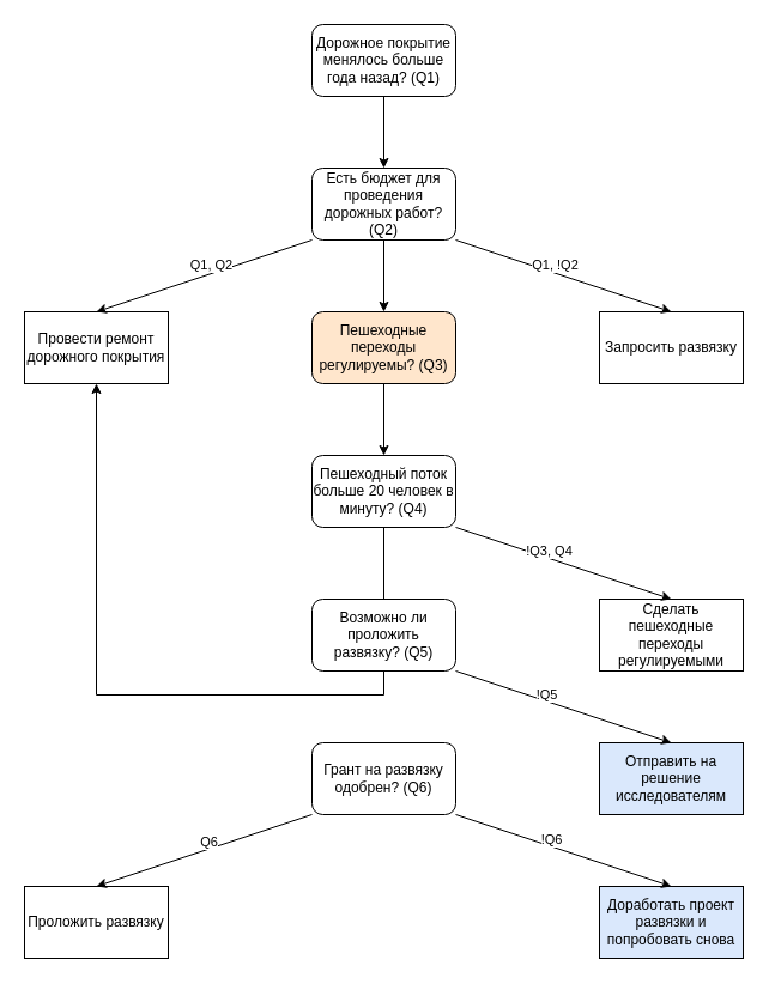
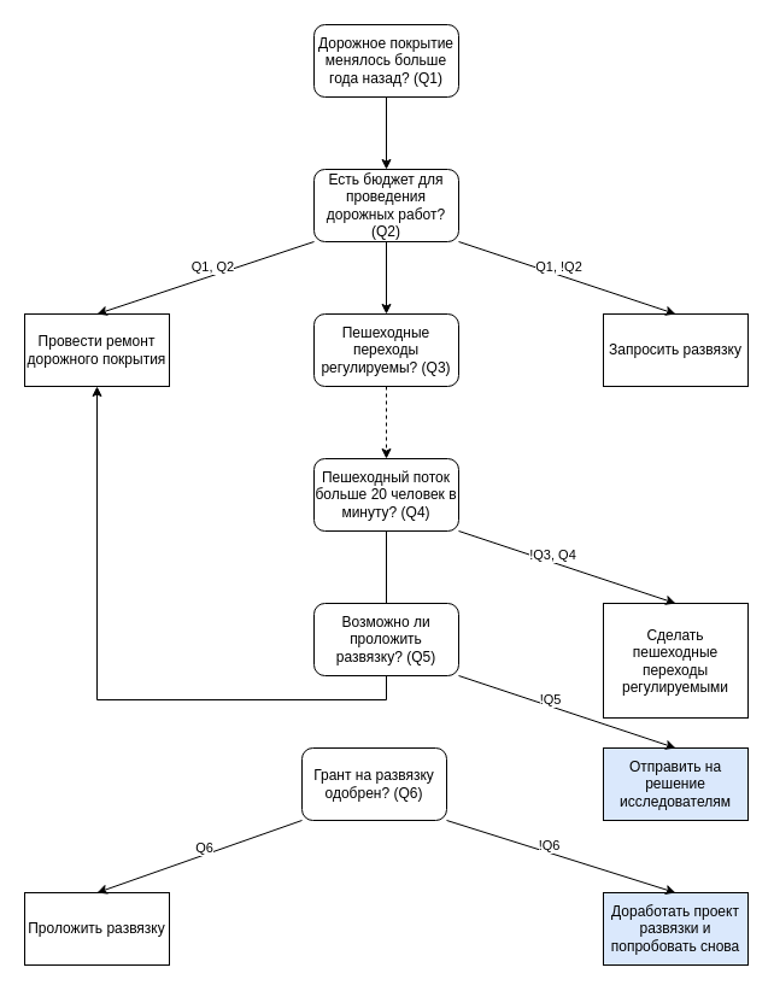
  <mxCell id="0" />
  <mxCell id="1" parent="0" />
  <mxCell id="2" style="edgeStyle=orthogonalEdgeStyle;rounded=0;orthogonalLoop=1;jettySize=auto;html=1;exitX=0.5;exitY=1;exitDx=0;exitDy=0;entryX=0.5;entryY=0;entryDx=0;entryDy=0;" edge="1" parent="1" source="3" target="5"><mxGeometry relative="1" as="geometry" /></mxCell>
  <mxCell id="3" value="Дорожное покрытие менялось больше года назад? (Q1)" style="rounded=1;whiteSpace=wrap;html=1;" vertex="1" parent="1"><mxGeometry x="260" y="20" width="120" height="60" as="geometry" /></mxCell>
  <mxCell id="4" style="edgeStyle=orthogonalEdgeStyle;rounded=0;orthogonalLoop=1;jettySize=auto;html=1;exitX=0.5;exitY=1;exitDx=0;exitDy=0;entryX=0.5;entryY=0;entryDx=0;entryDy=0;" edge="1" parent="1" source="5" target="9"><mxGeometry relative="1" as="geometry" /></mxCell>
  <mxCell id="5" value="Есть бюджет для проведения дорожных работ? (Q2)" style="rounded=1;whiteSpace=wrap;html=1;" vertex="1" parent="1"><mxGeometry x="260" y="140" width="120" height="60" as="geometry" /></mxCell>
  <mxCell id="6" value="Провести ремонт дорожного покрытия" style="rounded=0;whiteSpace=wrap;html=1;" vertex="1" parent="1"><mxGeometry x="20" y="260" width="120" height="60" as="geometry" /></mxCell>
  <mxCell id="7" value="Запросить развязку" style="rounded=0;whiteSpace=wrap;html=1;" vertex="1" parent="1"><mxGeometry x="500" y="260" width="120" height="60" as="geometry" /></mxCell>
- <mxCell id="8" style="edgeStyle=orthogonalEdgeStyle;rounded=0;orthogonalLoop=1;jettySize=auto;html=1;exitX=0.5;exitY=1;exitDx=0;exitDy=0;entryX=0.5;entryY=0;entryDx=0;entryDy=0;" edge="1" parent="1" source="9" target="11"><mxGeometry relative="1" as="geometry" /></mxCell>
- <mxCell id="9" value="Пешеходные переходы регулируемы? (Q3)" style="rounded=1;whiteSpace=wrap;html=1;fillColor=#ffe6cc;" vertex="1" parent="1"><mxGeometry x="260" y="260" width="120" height="60" as="geometry" /></mxCell>
+ <mxCell id="8" style="edgeStyle=orthogonalEdgeStyle;rounded=0;orthogonalLoop=1;jettySize=auto;html=1;exitX=0.5;exitY=1;exitDx=0;exitDy=0;entryX=0.5;entryY=0;entryDx=0;entryDy=0;dashed=1;" edge="1" parent="1" source="9" target="11"><mxGeometry relative="1" as="geometry" /></mxCell>
+ <mxCell id="9" value="Пешеходные переходы регулируемы? (Q3)" style="rounded=1;whiteSpace=wrap;html=1;" vertex="1" parent="1"><mxGeometry x="260" y="260" width="120" height="60" as="geometry" /></mxCell>
  <mxCell id="10" style="edgeStyle=orthogonalEdgeStyle;rounded=0;orthogonalLoop=1;jettySize=auto;html=1;exitX=0.5;exitY=1;exitDx=0;exitDy=0;entryX=0.5;entryY=0;entryDx=0;entryDy=0;endArrow=none;" edge="1" parent="1" source="11" target="17"><mxGeometry relative="1" as="geometry" /></mxCell>
  <mxCell id="11" value="Пешеходный поток больше 20 человек в минуту? (Q4)" style="rounded=1;whiteSpace=wrap;html=1;" vertex="1" parent="1"><mxGeometry x="260" y="380" width="120" height="60" as="geometry" /></mxCell>
  <mxCell id="12" value="" style="endArrow=classic;html=1;rounded=0;exitX=0;exitY=1;exitDx=0;exitDy=0;entryX=0.5;entryY=0;entryDx=0;entryDy=0;" edge="1" parent="1" source="5" target="6"><mxGeometry width="50" height="50" relative="1" as="geometry"><mxPoint x="180" y="390" as="sourcePoint" /><mxPoint x="230" y="340" as="targetPoint" /></mxGeometry></mxCell>
  <mxCell id="13" value="Q1, Q2" style="edgeLabel;html=1;align=center;verticalAlign=middle;resizable=0;points=[];" vertex="1" connectable="0" parent="12"><mxGeometry x="-0.08" y="-7" relative="1" as="geometry"><mxPoint as="offset" /></mxGeometry></mxCell>
  <mxCell id="14" value="" style="endArrow=classic;html=1;rounded=0;exitX=1;exitY=1;exitDx=0;exitDy=0;entryX=0.5;entryY=0;entryDx=0;entryDy=0;" edge="1" parent="1" source="5" target="7"><mxGeometry width="50" height="50" relative="1" as="geometry"><mxPoint x="210" y="380" as="sourcePoint" /><mxPoint x="260" y="330" as="targetPoint" /></mxGeometry></mxCell>
  <mxCell id="15" value="Q1, !Q2" style="edgeLabel;html=1;align=center;verticalAlign=middle;resizable=0;points=[];" vertex="1" connectable="0" parent="14"><mxGeometry x="-0.097" y="2" relative="1" as="geometry"><mxPoint y="-5" as="offset" /></mxGeometry></mxCell>
  <mxCell id="16" style="edgeStyle=orthogonalEdgeStyle;rounded=0;orthogonalLoop=1;jettySize=auto;html=1;exitX=0.5;exitY=1;exitDx=0;exitDy=0;" edge="1" parent="1" source="17" target="6"><mxGeometry relative="1" as="geometry" /></mxCell>
  <mxCell id="17" value="Возможно ли проложить развязку? (Q5)" style="rounded=1;whiteSpace=wrap;html=1;" vertex="1" parent="1"><mxGeometry x="260" y="500" width="120" height="60" as="geometry" /></mxCell>
- <mxCell id="18" value="Сделать пешеходные переходы регулируемыми" style="rounded=0;whiteSpace=wrap;html=1;" vertex="1" parent="1"><mxGeometry x="500" y="500" width="120" height="60" as="geometry" /></mxCell>
+ <mxCell id="18" value="Сделать пешеходные переходы регулируемыми" style="rounded=0;whiteSpace=wrap;html=1;" vertex="1" parent="1"><mxGeometry x="500" y="500" width="120" height="95" as="geometry" /></mxCell>
  <mxCell id="19" value="" style="endArrow=classic;html=1;rounded=0;exitX=1;exitY=1;exitDx=0;exitDy=0;entryX=0.5;entryY=0;entryDx=0;entryDy=0;" edge="1" parent="1" source="11" target="18"><mxGeometry width="50" height="50" relative="1" as="geometry"><mxPoint x="60" y="450" as="sourcePoint" /><mxPoint x="110" y="400" as="targetPoint" /></mxGeometry></mxCell>
  <mxCell id="20" value="!Q3, Q4" style="edgeLabel;html=1;align=center;verticalAlign=middle;resizable=0;points=[];" vertex="1" connectable="0" parent="19"><mxGeometry x="-0.153" y="6" relative="1" as="geometry"><mxPoint as="offset" /></mxGeometry></mxCell>
  <mxCell id="21" value="Отправить на решение исследователям" style="rounded=0;whiteSpace=wrap;html=1;fillColor=#dae8fc;" vertex="1" parent="1"><mxGeometry x="500" y="620" width="120" height="60" as="geometry" /></mxCell>
- <mxCell id="22" value="Грант на развязку одобрен? (Q6)" style="rounded=1;whiteSpace=wrap;html=1;" vertex="1" parent="1"><mxGeometry x="260" y="620" width="120" height="60" as="geometry" /></mxCell>
+ <mxCell id="22" value="Грант на развязку одобрен? (Q6)" style="rounded=1;whiteSpace=wrap;html=1;" vertex="1" parent="1"><mxGeometry x="250" y="620" width="120" height="60" as="geometry" /></mxCell>
  <mxCell id="23" value="" style="endArrow=classic;html=1;rounded=0;exitX=1;exitY=1;exitDx=0;exitDy=0;entryX=0.5;entryY=0;entryDx=0;entryDy=0;" edge="1" parent="1" source="17" target="21"><mxGeometry width="50" height="50" relative="1" as="geometry"><mxPoint x="420" y="580" as="sourcePoint" /><mxPoint x="470" y="530" as="targetPoint" /></mxGeometry></mxCell>
  <mxCell id="24" value="!Q5" style="edgeLabel;html=1;align=center;verticalAlign=middle;resizable=0;points=[];" vertex="1" connectable="0" parent="23"><mxGeometry x="-0.183" y="5" relative="1" as="geometry"><mxPoint as="offset" /></mxGeometry></mxCell>
  <mxCell id="25" value="Проложить развязку" style="rounded=0;whiteSpace=wrap;html=1;" vertex="1" parent="1"><mxGeometry x="20" y="740" width="120" height="60" as="geometry" /></mxCell>
  <mxCell id="26" value="Доработать проект развязки и попробовать снова" style="rounded=0;whiteSpace=wrap;html=1;fillColor=#dae8fc;" vertex="1" parent="1"><mxGeometry x="500" y="740" width="120" height="60" as="geometry" /></mxCell>
  <mxCell id="27" value="" style="endArrow=classic;html=1;rounded=0;exitX=0;exitY=1;exitDx=0;exitDy=0;entryX=0.5;entryY=0;entryDx=0;entryDy=0;" edge="1" parent="1" source="22" target="25"><mxGeometry width="50" height="50" relative="1" as="geometry"><mxPoint x="130" y="640" as="sourcePoint" /><mxPoint x="180" y="590" as="targetPoint" /></mxGeometry></mxCell>
  <mxCell id="28" value="Q6" style="edgeLabel;html=1;align=center;verticalAlign=middle;resizable=0;points=[];" vertex="1" connectable="0" parent="27"><mxGeometry x="-0.067" y="-6" relative="1" as="geometry"><mxPoint as="offset" /></mxGeometry></mxCell>
  <mxCell id="29" value="" style="endArrow=classic;html=1;rounded=0;exitX=1;exitY=1;exitDx=0;exitDy=0;entryX=0.5;entryY=0;entryDx=0;entryDy=0;" edge="1" parent="1" source="22" target="26"><mxGeometry width="50" height="50" relative="1" as="geometry"><mxPoint x="390" y="750" as="sourcePoint" /><mxPoint x="440" y="700" as="targetPoint" /></mxGeometry></mxCell>
  <mxCell id="30" value="!Q6" style="edgeLabel;html=1;align=center;verticalAlign=middle;resizable=0;points=[];" vertex="1" connectable="0" parent="29"><mxGeometry x="0.055" y="9" relative="1" as="geometry"><mxPoint x="-18" y="-3" as="offset" /></mxGeometry></mxCell>
